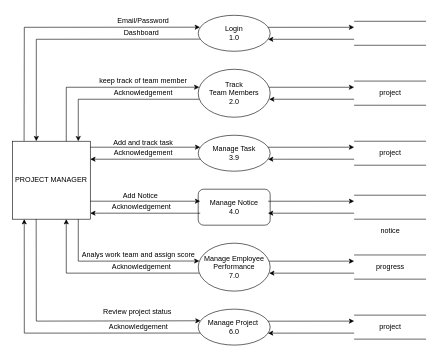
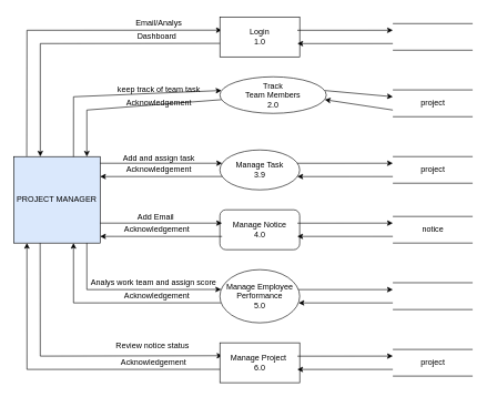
  <mxCell id="0" />
  <mxCell id="1" parent="0" />
- <mxCell id="2" value="PROJECT MANAGER" style="whiteSpace=wrap;html=1;aspect=fixed;" parent="1" vertex="1"><mxGeometry x="20" y="235" width="130" height="130" as="geometry" /></mxCell>
+ <mxCell id="2" value="PROJECT MANAGER" style="whiteSpace=wrap;html=1;aspect=fixed;fillColor=#dae8fc;" parent="1" vertex="1"><mxGeometry x="20" y="235" width="130" height="130" as="geometry" /></mxCell>
  <mxCell id="3" value="" style="endArrow=classic;html=1;rounded=0;exitX=0.151;exitY=-0.004;exitDx=0;exitDy=0;exitPerimeter=0;entryX=0.024;entryY=0.331;entryDx=0;entryDy=0;entryPerimeter=0;" parent="1" source="2" target="51" edge="1"><mxGeometry width="50" height="50" relative="1" as="geometry"><mxPoint x="50" y="225" as="sourcePoint" /><mxPoint x="352.88" y="-24.68" as="targetPoint" /><Array as="points"><mxPoint x="40" y="45" /></Array></mxGeometry></mxCell>
  <mxCell id="4" value="" style="endArrow=classic;html=1;rounded=0;exitX=0.024;exitY=0.662;exitDx=0;exitDy=0;exitPerimeter=0;entryX=0.308;entryY=-0.001;entryDx=0;entryDy=0;entryPerimeter=0;" parent="1" source="51" target="2" edge="1"><mxGeometry width="50" height="50" relative="1" as="geometry"><mxPoint x="351.32" y="-5.4" as="sourcePoint" /><mxPoint x="70" y="225" as="targetPoint" /><Array as="points"><mxPoint x="60" y="65" /></Array></mxGeometry></mxCell>
  <mxCell id="5" value="" style="endArrow=classic;html=1;rounded=0;exitX=0.692;exitY=0.001;exitDx=0;exitDy=0;exitPerimeter=0;entryX=0.015;entryY=0.374;entryDx=0;entryDy=0;entryPerimeter=0;" parent="1" source="2" target="45" edge="1"><mxGeometry width="50" height="50" relative="1" as="geometry"><mxPoint x="80.04" y="228" as="sourcePoint" /><mxPoint x="350.96" y="105.6" as="targetPoint" /><Array as="points"><mxPoint x="110" y="145" /></Array></mxGeometry></mxCell>
  <mxCell id="6" value="" style="endArrow=classic;html=1;rounded=0;entryX=0.846;entryY=0;entryDx=0;entryDy=0;entryPerimeter=0;exitX=0.016;exitY=0.625;exitDx=0;exitDy=0;exitPerimeter=0;" parent="1" source="45" target="2" edge="1"><mxGeometry width="50" height="50" relative="1" as="geometry"><mxPoint x="354.8" y="125.84" as="sourcePoint" /><mxPoint x="99.22" y="229" as="targetPoint" /><Array as="points"><mxPoint x="130" y="165" /></Array></mxGeometry></mxCell>
  <mxCell id="7" value="" style="endArrow=classic;html=1;rounded=0;exitX=0.846;exitY=1.001;exitDx=0;exitDy=0;exitPerimeter=0;entryX=0.016;entryY=0.372;entryDx=0;entryDy=0;entryPerimeter=0;" parent="1" source="2" target="39" edge="1"><mxGeometry width="50" height="50" relative="1" as="geometry"><mxPoint x="128.32" y="433.45" as="sourcePoint" /><mxPoint x="290" y="405" as="targetPoint" /><Array as="points"><mxPoint x="130" y="435" /></Array></mxGeometry></mxCell>
  <mxCell id="8" value="" style="endArrow=classic;html=1;rounded=0;exitX=0.014;exitY=0.624;exitDx=0;exitDy=0;exitPerimeter=0;entryX=0.692;entryY=1;entryDx=0;entryDy=0;entryPerimeter=0;" parent="1" source="39" target="2" edge="1"><mxGeometry width="50" height="50" relative="1" as="geometry"><mxPoint x="290" y="425" as="sourcePoint" /><mxPoint x="110" y="355" as="targetPoint" /><Array as="points"><mxPoint x="110" y="455" /></Array></mxGeometry></mxCell>
  <mxCell id="9" value="" style="endArrow=classic;html=1;rounded=0;exitX=0.306;exitY=1;exitDx=0;exitDy=0;entryX=0.032;entryY=0.324;entryDx=0;entryDy=0;entryPerimeter=0;exitPerimeter=0;" parent="1" source="2" target="57" edge="1"><mxGeometry width="50" height="50" relative="1" as="geometry"><mxPoint x="100.83" y="472.89" as="sourcePoint" /><mxPoint x="350.24" y="589.22" as="targetPoint" /><Array as="points"><mxPoint x="60" y="535" /></Array></mxGeometry></mxCell>
  <mxCell id="10" value="" style="endArrow=classic;html=1;rounded=0;entryX=0.153;entryY=1;entryDx=0;entryDy=0;entryPerimeter=0;exitX=0.025;exitY=0.665;exitDx=0;exitDy=0;exitPerimeter=0;" parent="1" source="57" target="2" edge="1"><mxGeometry width="50" height="50" relative="1" as="geometry"><mxPoint x="356.84" y="612.32" as="sourcePoint" /><mxPoint x="89.83" y="473.44" as="targetPoint" /><Array as="points"><mxPoint x="40" y="555" /></Array></mxGeometry></mxCell>
  <mxCell id="11" value="" style="endArrow=none;html=1;rounded=0;" parent="1" edge="1"><mxGeometry width="50" height="50" relative="1" as="geometry"><mxPoint x="590" y="325" as="sourcePoint" /><mxPoint x="710" y="325" as="targetPoint" /></mxGeometry></mxCell>
- <mxCell id="12" value="keep track of team member" style="text;html=1;align=center;verticalAlign=middle;resizable=0;points=[];autosize=1;strokeColor=none;fillColor=none;" parent="1" vertex="1"><mxGeometry x="153" y="120" width="170" height="30" as="geometry" /></mxCell>
+ <mxCell id="12" value="keep track of team task" style="text;html=1;align=center;verticalAlign=middle;resizable=0;points=[];autosize=1;strokeColor=none;fillColor=none;" parent="1" vertex="1"><mxGeometry x="153" y="120" width="170" height="30" as="geometry" /></mxCell>
  <mxCell id="13" value="Acknowledgement" style="text;html=1;align=center;verticalAlign=middle;resizable=0;points=[];autosize=1;strokeColor=none;fillColor=none;" parent="1" vertex="1"><mxGeometry x="178" y="140" width="120" height="30" as="geometry" /></mxCell>
  <mxCell id="14" value="Analys work team and assign score" style="text;html=1;align=center;verticalAlign=middle;resizable=0;points=[];autosize=1;strokeColor=none;fillColor=none;" parent="1" vertex="1"><mxGeometry x="125" y="409" width="210" height="30" as="geometry" /></mxCell>
  <mxCell id="15" value="Acknowledgement" style="text;html=1;align=center;verticalAlign=middle;resizable=0;points=[];autosize=1;strokeColor=none;fillColor=none;" parent="1" vertex="1"><mxGeometry x="175" y="429" width="120" height="30" as="geometry" /></mxCell>
- <mxCell id="16" value="Review project status&amp;nbsp;" style="text;html=1;align=center;verticalAlign=middle;resizable=0;points=[];autosize=1;strokeColor=none;fillColor=none;" parent="1" vertex="1"><mxGeometry x="160" y="505" width="140" height="30" as="geometry" /></mxCell>
+ <mxCell id="16" value="Review notice status&amp;nbsp;" style="text;html=1;align=center;verticalAlign=middle;resizable=0;points=[];autosize=1;strokeColor=none;fillColor=none;" parent="1" vertex="1"><mxGeometry x="160" y="505" width="140" height="30" as="geometry" /></mxCell>
  <mxCell id="17" value="Acknowledgement" style="text;html=1;align=center;verticalAlign=middle;resizable=0;points=[];autosize=1;strokeColor=none;fillColor=none;" parent="1" vertex="1"><mxGeometry x="170" y="530" width="120" height="30" as="geometry" /></mxCell>
- <mxCell id="18" value="Email/Password" style="text;html=1;align=center;verticalAlign=middle;resizable=0;points=[];autosize=1;strokeColor=none;fillColor=none;" parent="1" vertex="1"><mxGeometry x="183" y="20" width="110" height="30" as="geometry" /></mxCell>
+ <mxCell id="18" value="Email/Analys" style="text;html=1;align=center;verticalAlign=middle;resizable=0;points=[];autosize=1;strokeColor=none;fillColor=none;" parent="1" vertex="1"><mxGeometry x="183" y="20" width="110" height="30" as="geometry" /></mxCell>
  <mxCell id="19" value="Dashboard" style="text;html=1;align=center;verticalAlign=middle;resizable=0;points=[];autosize=1;strokeColor=none;fillColor=none;" parent="1" vertex="1"><mxGeometry x="195" y="40" width="80" height="30" as="geometry" /></mxCell>
  <mxCell id="20" value="Manage Task&lt;br style=&quot;border-color: var(--border-color);&quot;&gt;3.9" style="ellipse;whiteSpace=wrap;html=1;" vertex="1" parent="1"><mxGeometry x="330" y="225" width="120" height="60" as="geometry" /></mxCell>
  <mxCell id="21" value="" style="endArrow=classic;html=1;rounded=0;entryX=0.028;entryY=0.333;entryDx=0;entryDy=0;entryPerimeter=0;exitX=1;exitY=0.077;exitDx=0;exitDy=0;exitPerimeter=0;" edge="1" parent="1" target="20"><mxGeometry width="50" height="50" relative="1" as="geometry"><mxPoint x="150" y="245" as="sourcePoint" /><mxPoint x="330" y="247" as="targetPoint" /></mxGeometry></mxCell>
  <mxCell id="22" value="" style="endArrow=classic;html=1;rounded=0;entryX=1;entryY=0.23;entryDx=0;entryDy=0;entryPerimeter=0;exitX=0.028;exitY=0.665;exitDx=0;exitDy=0;exitPerimeter=0;" edge="1" parent="1" source="20"><mxGeometry width="50" height="50" relative="1" as="geometry"><mxPoint x="320" y="267" as="sourcePoint" /><mxPoint x="150" y="265" as="targetPoint" /></mxGeometry></mxCell>
  <mxCell id="23" value="" style="endArrow=classic;html=1;rounded=0;exitX=0.97;exitY=0.334;exitDx=0;exitDy=0;exitPerimeter=0;" edge="1" parent="1" source="20"><mxGeometry width="50" height="50" relative="1" as="geometry"><mxPoint x="450" y="250" as="sourcePoint" /><mxPoint x="590" y="245" as="targetPoint" /></mxGeometry></mxCell>
  <mxCell id="24" value="" style="endArrow=classic;html=1;rounded=0;entryX=0.971;entryY=0.667;entryDx=0;entryDy=0;entryPerimeter=0;" edge="1" parent="1" target="20"><mxGeometry width="50" height="50" relative="1" as="geometry"><mxPoint x="590" y="265" as="sourcePoint" /><mxPoint x="448.68" y="267.28" as="targetPoint" /></mxGeometry></mxCell>
  <mxCell id="25" value="" style="endArrow=none;html=1;rounded=0;" edge="1" parent="1"><mxGeometry width="50" height="50" relative="1" as="geometry"><mxPoint x="590" y="235" as="sourcePoint" /><mxPoint x="710" y="235" as="targetPoint" /></mxGeometry></mxCell>
  <mxCell id="26" value="" style="endArrow=none;html=1;rounded=0;" edge="1" parent="1"><mxGeometry width="50" height="50" relative="1" as="geometry"><mxPoint x="590" y="275" as="sourcePoint" /><mxPoint x="710" y="275" as="targetPoint" /></mxGeometry></mxCell>
  <mxCell id="27" value="Acknowledgement" style="text;html=1;align=center;verticalAlign=middle;resizable=0;points=[];autosize=1;strokeColor=none;fillColor=none;" vertex="1" parent="1"><mxGeometry x="178" y="240" width="120" height="30" as="geometry" /></mxCell>
- <mxCell id="28" value="&lt;font style=&quot;font-size: 12px;&quot;&gt;Add and track task&lt;/font&gt;" style="text;html=1;align=center;verticalAlign=middle;resizable=0;points=[];autosize=1;strokeColor=none;fillColor=none;fontSize=16;" vertex="1" parent="1"><mxGeometry x="173" y="221" width="130" height="30" as="geometry" /></mxCell>
+ <mxCell id="28" value="&lt;font style=&quot;font-size: 12px;&quot;&gt;Add and assign task&lt;/font&gt;" style="text;html=1;align=center;verticalAlign=middle;resizable=0;points=[];autosize=1;strokeColor=none;fillColor=none;fontSize=16;" vertex="1" parent="1"><mxGeometry x="173" y="221" width="130" height="30" as="geometry" /></mxCell>
  <mxCell id="29" value="project" style="text;html=1;align=center;verticalAlign=middle;resizable=0;points=[];autosize=1;strokeColor=none;fillColor=none;" vertex="1" parent="1"><mxGeometry x="620" y="240" width="60" height="30" as="geometry" /></mxCell>
  <mxCell id="30" value="Manage Notice&lt;br style=&quot;border-color: var(--border-color);&quot;&gt;4.0" style="whiteSpace=wrap;html=1;rounded=1;" vertex="1" parent="1"><mxGeometry x="330" y="315" width="120" height="60" as="geometry" /></mxCell>
  <mxCell id="31" value="" style="endArrow=classic;html=1;rounded=0;entryX=0.027;entryY=0.334;entryDx=0;entryDy=0;entryPerimeter=0;exitX=1.001;exitY=0.77;exitDx=0;exitDy=0;exitPerimeter=0;" edge="1" parent="1" target="30"><mxGeometry width="50" height="50" relative="1" as="geometry"><mxPoint x="150" y="335" as="sourcePoint" /><mxPoint x="330" y="337" as="targetPoint" /></mxGeometry></mxCell>
  <mxCell id="32" value="" style="endArrow=classic;html=1;rounded=0;entryX=1.001;entryY=0.922;entryDx=0;entryDy=0;entryPerimeter=0;exitX=0.028;exitY=0.668;exitDx=0;exitDy=0;exitPerimeter=0;" edge="1" parent="1" source="30"><mxGeometry width="50" height="50" relative="1" as="geometry"><mxPoint x="320" y="357" as="sourcePoint" /><mxPoint x="150" y="355" as="targetPoint" /></mxGeometry></mxCell>
  <mxCell id="33" value="" style="endArrow=classic;html=1;rounded=0;exitX=0.972;exitY=0.335;exitDx=0;exitDy=0;exitPerimeter=0;" edge="1" parent="1" source="30"><mxGeometry width="50" height="50" relative="1" as="geometry"><mxPoint x="450" y="340" as="sourcePoint" /><mxPoint x="590" y="335" as="targetPoint" /></mxGeometry></mxCell>
  <mxCell id="34" value="" style="endArrow=classic;html=1;rounded=0;entryX=0.97;entryY=0.667;entryDx=0;entryDy=0;entryPerimeter=0;" edge="1" parent="1" target="30"><mxGeometry width="50" height="50" relative="1" as="geometry"><mxPoint x="590" y="355" as="sourcePoint" /><mxPoint x="448.68" y="357.28" as="targetPoint" /></mxGeometry></mxCell>
- <mxCell id="35" value="notice" style="text;html=1;align=center;verticalAlign=middle;resizable=0;points=[];autosize=1;strokeColor=none;fillColor=none;" vertex="1" parent="1"><mxGeometry x="620" y="370" width="60" height="30" as="geometry" /></mxCell>
+ <mxCell id="35" value="notice" style="text;html=1;align=center;verticalAlign=middle;resizable=0;points=[];autosize=1;strokeColor=none;fillColor=none;" vertex="1" parent="1"><mxGeometry x="620" y="330" width="60" height="30" as="geometry" /></mxCell>
  <mxCell id="36" value="" style="endArrow=none;html=1;rounded=0;" edge="1" parent="1"><mxGeometry width="50" height="50" relative="1" as="geometry"><mxPoint x="590" y="365" as="sourcePoint" /><mxPoint x="710" y="365" as="targetPoint" /></mxGeometry></mxCell>
- <mxCell id="37" value="Add Notice&amp;nbsp;" style="text;html=1;align=center;verticalAlign=middle;resizable=0;points=[];autosize=1;strokeColor=none;fillColor=none;" vertex="1" parent="1"><mxGeometry x="190" y="311" width="90" height="30" as="geometry" /></mxCell>
+ <mxCell id="37" value="Add Email&amp;nbsp;" style="text;html=1;align=center;verticalAlign=middle;resizable=0;points=[];autosize=1;strokeColor=none;fillColor=none;" vertex="1" parent="1"><mxGeometry x="190" y="311" width="90" height="30" as="geometry" /></mxCell>
  <mxCell id="38" value="Acknowledgement" style="text;html=1;align=center;verticalAlign=middle;resizable=0;points=[];autosize=1;strokeColor=none;fillColor=none;" vertex="1" parent="1"><mxGeometry x="175" y="330" width="120" height="30" as="geometry" /></mxCell>
- <mxCell id="39" value="Manage Employee Performance&lt;br style=&quot;border-color: var(--border-color);&quot;&gt;7.0" style="ellipse;whiteSpace=wrap;html=1;" vertex="1" parent="1"><mxGeometry x="330" y="405" width="120" height="80" as="geometry" /></mxCell>
+ <mxCell id="39" value="Manage Employee Performance&lt;br style=&quot;border-color: var(--border-color);&quot;&gt;5.0" style="ellipse;whiteSpace=wrap;html=1;" vertex="1" parent="1"><mxGeometry x="330" y="405" width="120" height="80" as="geometry" /></mxCell>
  <mxCell id="40" value="" style="endArrow=classic;html=1;rounded=0;exitX=0.985;exitY=0.375;exitDx=0;exitDy=0;exitPerimeter=0;" edge="1" parent="1" source="39"><mxGeometry width="50" height="50" relative="1" as="geometry"><mxPoint x="455" y="449" as="sourcePoint" /><mxPoint x="590" y="435" as="targetPoint" /></mxGeometry></mxCell>
  <mxCell id="41" value="" style="endArrow=classic;html=1;rounded=0;entryX=0.986;entryY=0.625;entryDx=0;entryDy=0;entryPerimeter=0;" edge="1" parent="1" target="39"><mxGeometry width="50" height="50" relative="1" as="geometry"><mxPoint x="590" y="455" as="sourcePoint" /><mxPoint x="451" y="468" as="targetPoint" /></mxGeometry></mxCell>
  <mxCell id="42" value="" style="endArrow=none;html=1;rounded=0;" edge="1" parent="1"><mxGeometry width="50" height="50" relative="1" as="geometry"><mxPoint x="590" y="424.71" as="sourcePoint" /><mxPoint x="710" y="424.71" as="targetPoint" /></mxGeometry></mxCell>
  <mxCell id="43" value="" style="endArrow=none;html=1;rounded=0;" edge="1" parent="1"><mxGeometry width="50" height="50" relative="1" as="geometry"><mxPoint x="590" y="465" as="sourcePoint" /><mxPoint x="710" y="465" as="targetPoint" /></mxGeometry></mxCell>
- <mxCell id="44" value="progress" style="text;html=1;align=center;verticalAlign=middle;resizable=0;points=[];autosize=1;strokeColor=none;fillColor=none;" vertex="1" parent="1"><mxGeometry x="615" y="429" width="70" height="30" as="geometry" /></mxCell>
- <mxCell id="45" value="Track&lt;br style=&quot;border-color: var(--border-color);&quot;&gt;Team Members&lt;br style=&quot;border-color: var(--border-color);&quot;&gt;2.0" style="ellipse;whiteSpace=wrap;html=1;" vertex="1" parent="1"><mxGeometry x="330" y="115" width="120" height="80" as="geometry" /></mxCell>
+ <mxCell id="45" value="Track&lt;br style=&quot;border-color: var(--border-color);&quot;&gt;Team Members&lt;br style=&quot;border-color: var(--border-color);&quot;&gt;2.0" style="ellipse;whiteSpace=wrap;html=1;" vertex="1" parent="1"><mxGeometry x="330" y="115" width="160" height="55" as="geometry" /></mxCell>
  <mxCell id="46" value="" style="endArrow=classic;html=1;rounded=0;exitX=0.985;exitY=0.375;exitDx=0;exitDy=0;exitPerimeter=0;" edge="1" parent="1" source="45"><mxGeometry width="50" height="50" relative="1" as="geometry"><mxPoint x="455" y="159" as="sourcePoint" /><mxPoint x="590" y="145" as="targetPoint" /></mxGeometry></mxCell>
  <mxCell id="47" value="" style="endArrow=classic;html=1;rounded=0;entryX=0.986;entryY=0.625;entryDx=0;entryDy=0;entryPerimeter=0;" edge="1" parent="1" target="45"><mxGeometry width="50" height="50" relative="1" as="geometry"><mxPoint x="590" y="165" as="sourcePoint" /><mxPoint x="451" y="178" as="targetPoint" /></mxGeometry></mxCell>
  <mxCell id="48" value="" style="endArrow=none;html=1;rounded=0;" edge="1" parent="1"><mxGeometry width="50" height="50" relative="1" as="geometry"><mxPoint x="590" y="134.71" as="sourcePoint" /><mxPoint x="710" y="134.71" as="targetPoint" /></mxGeometry></mxCell>
  <mxCell id="49" value="" style="endArrow=none;html=1;rounded=0;" edge="1" parent="1"><mxGeometry width="50" height="50" relative="1" as="geometry"><mxPoint x="590" y="175" as="sourcePoint" /><mxPoint x="710" y="175" as="targetPoint" /></mxGeometry></mxCell>
  <mxCell id="50" value="project" style="text;html=1;align=center;verticalAlign=middle;resizable=0;points=[];autosize=1;strokeColor=none;fillColor=none;" vertex="1" parent="1"><mxGeometry x="620" y="139" width="60" height="30" as="geometry" /></mxCell>
- <mxCell id="51" value="Login&lt;br style=&quot;border-color: var(--border-color);&quot;&gt;1.0" style="ellipse;whiteSpace=wrap;html=1;" vertex="1" parent="1"><mxGeometry x="330" y="25" width="120" height="60" as="geometry" /></mxCell>
+ <mxCell id="51" value="Login&lt;br style=&quot;border-color: var(--border-color);&quot;&gt;1.0" style="whiteSpace=wrap;html=1;rounded=0;" vertex="1" parent="1"><mxGeometry x="330" y="25" width="120" height="60" as="geometry" /></mxCell>
  <mxCell id="52" value="" style="endArrow=classic;html=1;rounded=0;exitX=0.97;exitY=0.334;exitDx=0;exitDy=0;exitPerimeter=0;" edge="1" parent="1" source="51"><mxGeometry width="50" height="50" relative="1" as="geometry"><mxPoint x="450" y="50" as="sourcePoint" /><mxPoint x="590" y="45" as="targetPoint" /></mxGeometry></mxCell>
  <mxCell id="53" value="" style="endArrow=classic;html=1;rounded=0;entryX=0.971;entryY=0.667;entryDx=0;entryDy=0;entryPerimeter=0;" edge="1" parent="1" target="51"><mxGeometry width="50" height="50" relative="1" as="geometry"><mxPoint x="590" y="65" as="sourcePoint" /><mxPoint x="448.68" y="67.28" as="targetPoint" /></mxGeometry></mxCell>
  <mxCell id="54" value="" style="endArrow=none;html=1;rounded=0;" edge="1" parent="1"><mxGeometry width="50" height="50" relative="1" as="geometry"><mxPoint x="590" y="35" as="sourcePoint" /><mxPoint x="710" y="35" as="targetPoint" /></mxGeometry></mxCell>
  <mxCell id="55" value="" style="endArrow=none;html=1;rounded=0;" edge="1" parent="1"><mxGeometry width="50" height="50" relative="1" as="geometry"><mxPoint x="590" y="75" as="sourcePoint" /><mxPoint x="710" y="75" as="targetPoint" /></mxGeometry></mxCell>
  <mxCell id="56" value="" style="endArrow=none;html=1;rounded=0;" edge="1" parent="1"><mxGeometry width="50" height="50" relative="1" as="geometry"><mxPoint x="590" y="525" as="sourcePoint" /><mxPoint x="710" y="525" as="targetPoint" /></mxGeometry></mxCell>
- <mxCell id="57" value="Manage Project&amp;nbsp;&lt;br style=&quot;border-color: var(--border-color);&quot;&gt;6.0" style="ellipse;whiteSpace=wrap;html=1;" vertex="1" parent="1"><mxGeometry x="330" y="515" width="120" height="60" as="geometry" /></mxCell>
+ <mxCell id="57" value="Manage Project&amp;nbsp;&lt;br style=&quot;border-color: var(--border-color);&quot;&gt;6.0" style="whiteSpace=wrap;html=1;rounded=0;" vertex="1" parent="1"><mxGeometry x="330" y="515" width="120" height="60" as="geometry" /></mxCell>
  <mxCell id="58" value="" style="endArrow=classic;html=1;rounded=0;exitX=0.972;exitY=0.335;exitDx=0;exitDy=0;exitPerimeter=0;" edge="1" parent="1" source="57"><mxGeometry width="50" height="50" relative="1" as="geometry"><mxPoint x="450" y="540" as="sourcePoint" /><mxPoint x="590" y="535" as="targetPoint" /></mxGeometry></mxCell>
  <mxCell id="59" value="" style="endArrow=classic;html=1;rounded=0;entryX=0.97;entryY=0.667;entryDx=0;entryDy=0;entryPerimeter=0;" edge="1" parent="1" target="57"><mxGeometry width="50" height="50" relative="1" as="geometry"><mxPoint x="590" y="555" as="sourcePoint" /><mxPoint x="448.68" y="557.28" as="targetPoint" /></mxGeometry></mxCell>
  <mxCell id="60" value="project" style="text;html=1;align=center;verticalAlign=middle;resizable=0;points=[];autosize=1;strokeColor=none;fillColor=none;" vertex="1" parent="1"><mxGeometry x="620" y="530" width="60" height="30" as="geometry" /></mxCell>
  <mxCell id="61" value="" style="endArrow=none;html=1;rounded=0;" edge="1" parent="1"><mxGeometry width="50" height="50" relative="1" as="geometry"><mxPoint x="590" y="565" as="sourcePoint" /><mxPoint x="710" y="565" as="targetPoint" /></mxGeometry></mxCell>
